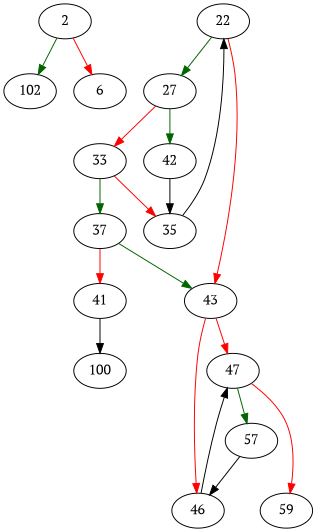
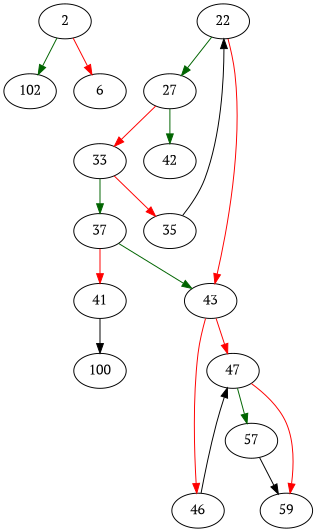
  strict digraph {
    fontname="PT Serif"
    node [fontname="PT Serif"]
    edge [color=red cond=true fontname="PT Serif"]
    2 [entry=true]
    102
    6
    22
    27
    43
    42
    33
    47
    46
    35
    37
    57
    59
    41
    100
    2 -> 102 [color=darkgreen]
    2 -> 6 [cond=false]
    22 -> 27 [color=darkgreen]
    22 -> 43 [cond=false]
    27 -> 42 [color=darkgreen]
    27 -> 33 [cond=false]
    43 -> 47
    43 -> 46 [cond=false]
-   42 -> 35 [color="" cond=""]
    33 -> 35 [cond=false]
    33 -> 37 [color=darkgreen]
    47 -> 57 [color=darkgreen]
    47 -> 59 [cond=false]
    46 -> 47 [color="" cond=""]
    35 -> 22 [color="" cond=""]
    37 -> 43 [color=darkgreen]
    37 -> 41 [cond=false]
-   57 -> 46 [color="" cond=""]
+   57 -> 59 [color="" cond=""]
    41 -> 100 [color="" cond=""]
  }
